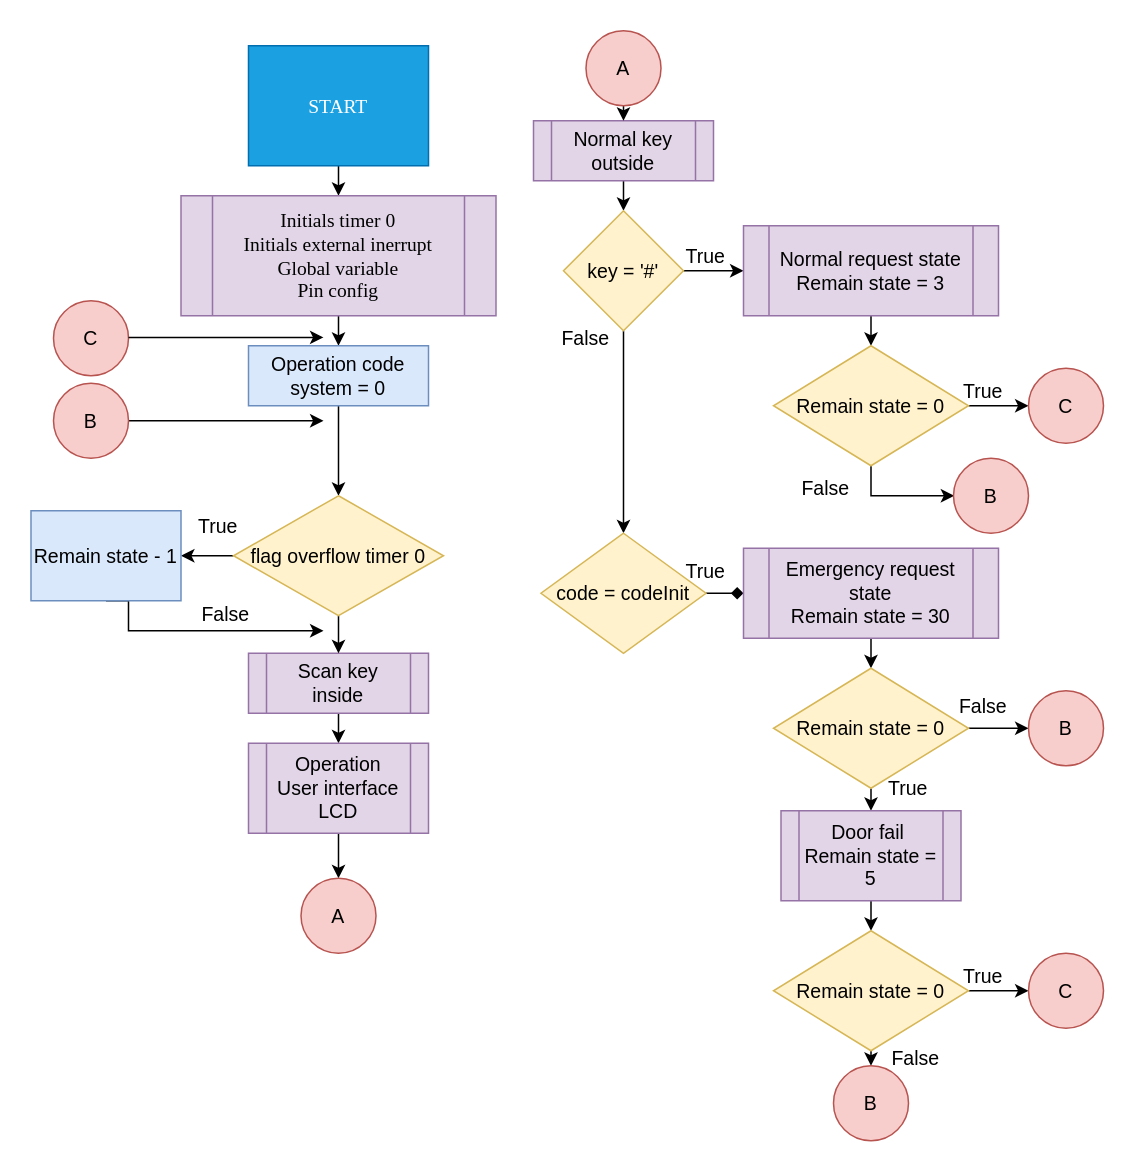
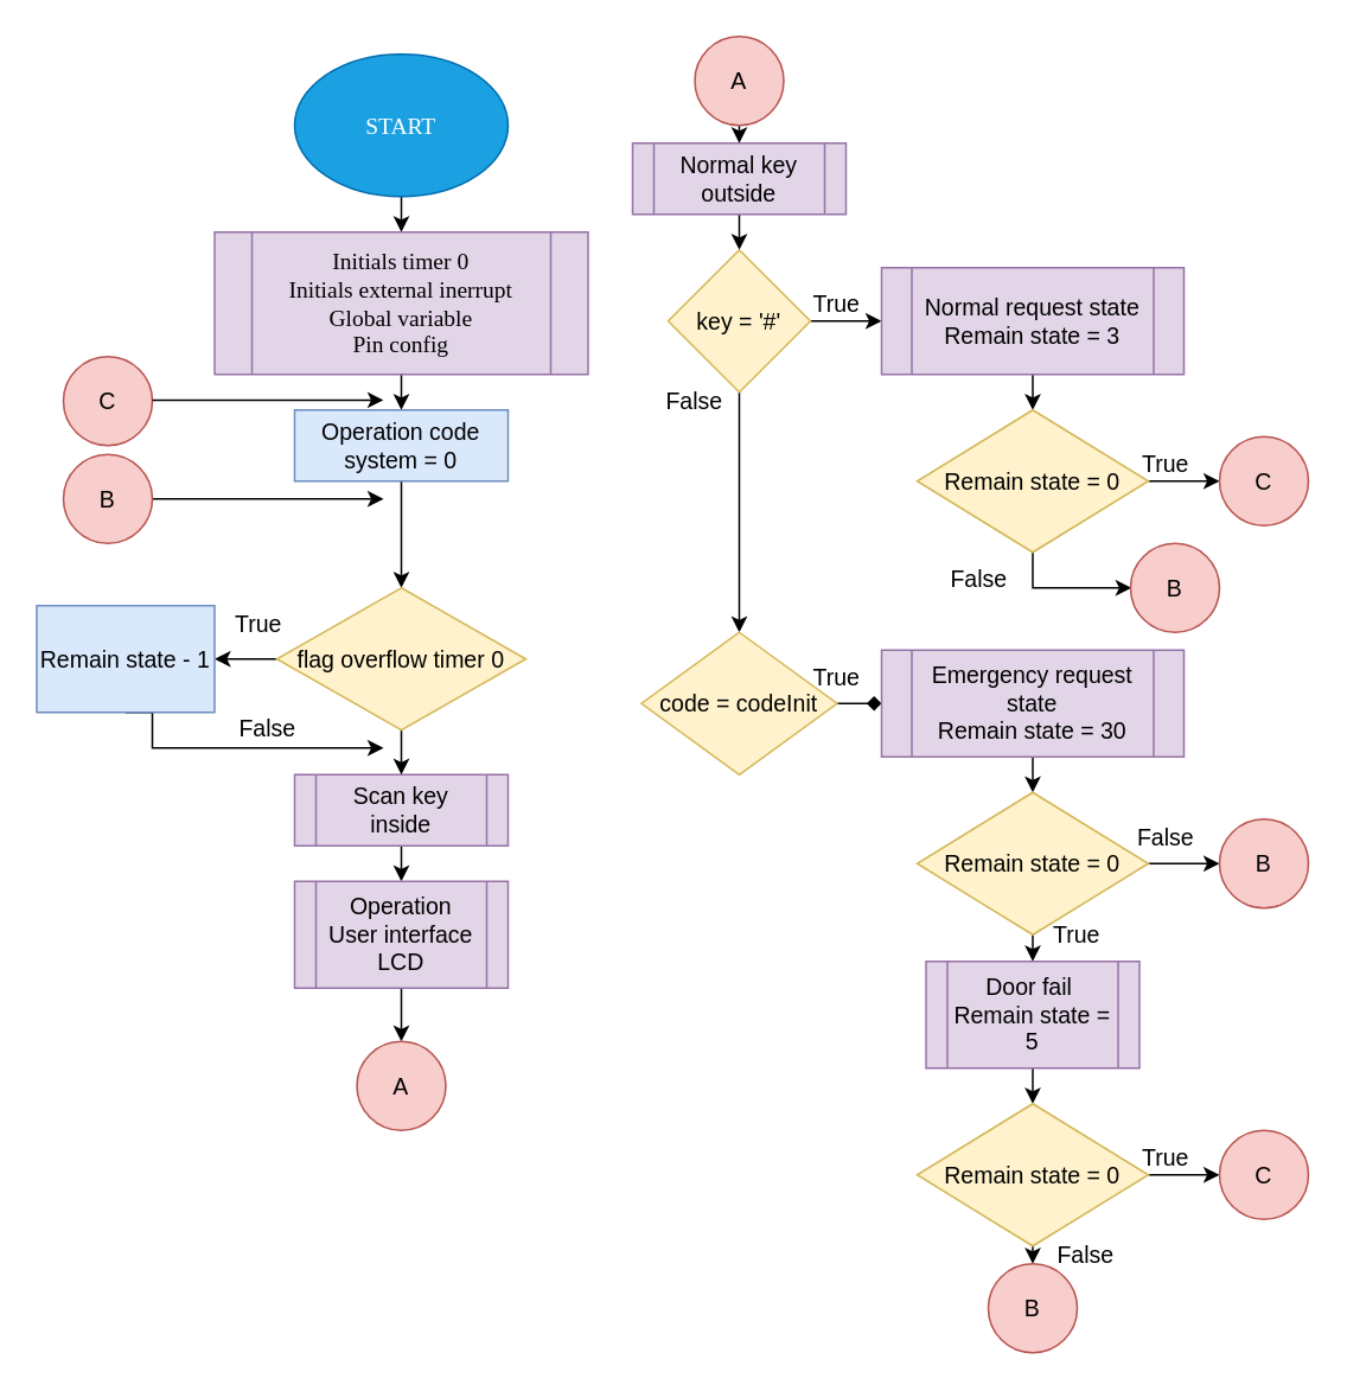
  <mxCell id="0" />
  <mxCell id="1" parent="0" />
  <mxCell id="2" style="edgeStyle=orthogonalEdgeStyle;rounded=0;orthogonalLoop=1;jettySize=auto;html=1;exitX=0.5;exitY=1;exitDx=0;exitDy=0;entryX=0.5;entryY=0;entryDx=0;entryDy=0;fontSize=13;" edge="1" parent="1" source="3" target="5"><mxGeometry relative="1" as="geometry" /></mxCell>
- <mxCell id="3" value="&lt;font face=&quot;Times New Roman&quot; style=&quot;font-size: 13px;&quot;&gt;START&lt;/font&gt;" style="whiteSpace=wrap;html=1;fontSize=13;fillColor=#1ba1e2;fontColor=#ffffff;strokeColor=#006EAF;rounded=0;" vertex="1" parent="1"><mxGeometry x="165" y="30" width="120" height="80" as="geometry" /></mxCell>
+ <mxCell id="3" value="&lt;font face=&quot;Times New Roman&quot; style=&quot;font-size: 13px;&quot;&gt;START&lt;/font&gt;" style="ellipse;whiteSpace=wrap;html=1;fontSize=13;fillColor=#1ba1e2;fontColor=#ffffff;strokeColor=#006EAF;" vertex="1" parent="1"><mxGeometry x="165" y="30" width="120" height="80" as="geometry" /></mxCell>
  <mxCell id="4" style="edgeStyle=orthogonalEdgeStyle;rounded=0;orthogonalLoop=1;jettySize=auto;html=1;exitX=0.5;exitY=1;exitDx=0;exitDy=0;entryX=0.5;entryY=0;entryDx=0;entryDy=0;fontSize=13;" edge="1" parent="1" source="5" target="7"><mxGeometry relative="1" as="geometry" /></mxCell>
  <mxCell id="5" value="&lt;font style=&quot;font-size: 13px;&quot; face=&quot;Times New Roman&quot;&gt;Initials timer 0&lt;br style=&quot;font-size: 13px;&quot;&gt;Initials external inerrupt&lt;br style=&quot;font-size: 13px;&quot;&gt;Global variable&lt;br style=&quot;font-size: 13px;&quot;&gt;Pin config&lt;/font&gt;" style="shape=process;whiteSpace=wrap;html=1;backgroundOutline=1;fontSize=13;fillColor=#e1d5e7;strokeColor=#9673a6;" vertex="1" parent="1"><mxGeometry x="120" y="130" width="210" height="80" as="geometry" /></mxCell>
  <mxCell id="6" style="edgeStyle=orthogonalEdgeStyle;rounded=0;orthogonalLoop=1;jettySize=auto;html=1;exitX=0.5;exitY=1;exitDx=0;exitDy=0;entryX=0.5;entryY=0;entryDx=0;entryDy=0;fontSize=13;" edge="1" parent="1" source="7" target="30"><mxGeometry relative="1" as="geometry" /></mxCell>
  <mxCell id="7" value="&lt;font style=&quot;font-size: 13px;&quot;&gt;Operation code system = 0&lt;/font&gt;" style="rounded=0;whiteSpace=wrap;html=1;fontSize=13;fillColor=#dae8fc;strokeColor=#6c8ebf;" vertex="1" parent="1"><mxGeometry x="165" y="230" width="120" height="40" as="geometry" /></mxCell>
  <mxCell id="8" style="edgeStyle=orthogonalEdgeStyle;rounded=0;orthogonalLoop=1;jettySize=auto;html=1;exitX=0.5;exitY=1;exitDx=0;exitDy=0;entryX=0.5;entryY=0;entryDx=0;entryDy=0;fontSize=13;" edge="1" parent="1" source="9" target="11"><mxGeometry relative="1" as="geometry" /></mxCell>
  <mxCell id="9" value="&lt;font style=&quot;font-size: 13px;&quot;&gt;Scan key&lt;br style=&quot;font-size: 13px;&quot;&gt;inside&lt;/font&gt;" style="shape=process;whiteSpace=wrap;html=1;backgroundOutline=1;fontSize=13;fillColor=#e1d5e7;strokeColor=#9673a6;" vertex="1" parent="1"><mxGeometry x="165" y="435" width="120" height="40" as="geometry" /></mxCell>
  <mxCell id="10" style="edgeStyle=orthogonalEdgeStyle;rounded=0;orthogonalLoop=1;jettySize=auto;html=1;exitX=0.5;exitY=1;exitDx=0;exitDy=0;entryX=0.5;entryY=0;entryDx=0;entryDy=0;fontSize=13;" edge="1" parent="1" source="11" target="31"><mxGeometry relative="1" as="geometry" /></mxCell>
  <mxCell id="11" value="&lt;font style=&quot;font-size: 13px;&quot;&gt;Operation&lt;br style=&quot;font-size: 13px;&quot;&gt;User interface LCD&lt;/font&gt;" style="shape=process;whiteSpace=wrap;html=1;backgroundOutline=1;fontSize=13;fillColor=#e1d5e7;strokeColor=#9673a6;" vertex="1" parent="1"><mxGeometry x="165" y="495" width="120" height="60" as="geometry" /></mxCell>
  <mxCell id="12" style="edgeStyle=orthogonalEdgeStyle;rounded=0;orthogonalLoop=1;jettySize=auto;html=1;exitX=0.5;exitY=1;exitDx=0;exitDy=0;entryX=0.5;entryY=0;entryDx=0;entryDy=0;fontSize=13;" edge="1" parent="1" source="13" target="16"><mxGeometry relative="1" as="geometry" /></mxCell>
  <mxCell id="13" value="Normal key&lt;br style=&quot;font-size: 13px;&quot;&gt;outside" style="shape=process;whiteSpace=wrap;html=1;backgroundOutline=1;fontSize=13;fillColor=#e1d5e7;strokeColor=#9673a6;" vertex="1" parent="1"><mxGeometry x="355" y="80" width="120" height="40" as="geometry" /></mxCell>
  <mxCell id="14" style="edgeStyle=orthogonalEdgeStyle;rounded=0;orthogonalLoop=1;jettySize=auto;html=1;exitX=1;exitY=0.5;exitDx=0;exitDy=0;entryX=0;entryY=0.5;entryDx=0;entryDy=0;fontSize=13;" edge="1" parent="1" source="16" target="18"><mxGeometry relative="1" as="geometry" /></mxCell>
  <mxCell id="15" style="edgeStyle=orthogonalEdgeStyle;rounded=0;orthogonalLoop=1;jettySize=auto;html=1;exitX=0.5;exitY=1;exitDx=0;exitDy=0;entryX=0.5;entryY=0;entryDx=0;entryDy=0;fontSize=13;" edge="1" parent="1" source="16" target="20"><mxGeometry relative="1" as="geometry" /></mxCell>
  <mxCell id="16" value="key = '#'" style="rhombus;whiteSpace=wrap;html=1;fontSize=13;fillColor=#fff2cc;strokeColor=#d6b656;" vertex="1" parent="1"><mxGeometry x="375" y="140" width="80" height="80" as="geometry" /></mxCell>
  <mxCell id="17" style="edgeStyle=orthogonalEdgeStyle;rounded=0;orthogonalLoop=1;jettySize=auto;html=1;exitX=0.5;exitY=1;exitDx=0;exitDy=0;entryX=0.5;entryY=0;entryDx=0;entryDy=0;fontSize=13;" edge="1" parent="1" source="18" target="38"><mxGeometry relative="1" as="geometry" /></mxCell>
  <mxCell id="18" value="Normal request state&lt;br style=&quot;font-size: 13px;&quot;&gt;Remain state = 3" style="shape=process;whiteSpace=wrap;html=1;backgroundOutline=1;fontSize=13;fillColor=#e1d5e7;strokeColor=#9673a6;" vertex="1" parent="1"><mxGeometry x="495" y="150" width="170" height="60" as="geometry" /></mxCell>
  <mxCell id="19" style="edgeStyle=orthogonalEdgeStyle;rounded=0;orthogonalLoop=1;jettySize=auto;html=1;exitX=1;exitY=0.5;exitDx=0;exitDy=0;entryX=0;entryY=0.5;entryDx=0;entryDy=0;fontSize=13;endArrow=diamond;" edge="1" parent="1" source="20" target="22"><mxGeometry relative="1" as="geometry" /></mxCell>
  <mxCell id="20" value="code = codeInit" style="rhombus;whiteSpace=wrap;html=1;fontSize=13;fillColor=#fff2cc;strokeColor=#d6b656;" vertex="1" parent="1"><mxGeometry x="360" y="355" width="110" height="80" as="geometry" /></mxCell>
  <mxCell id="21" style="edgeStyle=orthogonalEdgeStyle;rounded=0;orthogonalLoop=1;jettySize=auto;html=1;exitX=0.5;exitY=1;exitDx=0;exitDy=0;entryX=0.5;entryY=0;entryDx=0;entryDy=0;fontSize=13;" edge="1" parent="1" source="22" target="25"><mxGeometry relative="1" as="geometry" /></mxCell>
  <mxCell id="22" value="Emergency request state&lt;br style=&quot;font-size: 13px;&quot;&gt;Remain state = 30" style="shape=process;whiteSpace=wrap;html=1;backgroundOutline=1;fontSize=13;fillColor=#e1d5e7;strokeColor=#9673a6;" vertex="1" parent="1"><mxGeometry x="495" y="365" width="170" height="60" as="geometry" /></mxCell>
  <mxCell id="23" style="edgeStyle=orthogonalEdgeStyle;rounded=0;orthogonalLoop=1;jettySize=auto;html=1;exitX=0.5;exitY=1;exitDx=0;exitDy=0;entryX=0.5;entryY=0;entryDx=0;entryDy=0;fontSize=13;" edge="1" parent="1" source="25" target="40"><mxGeometry relative="1" as="geometry" /></mxCell>
  <mxCell id="24" style="edgeStyle=orthogonalEdgeStyle;rounded=0;orthogonalLoop=1;jettySize=auto;html=1;exitX=1;exitY=0.5;exitDx=0;exitDy=0;entryX=0;entryY=0.5;entryDx=0;entryDy=0;fontSize=13;" edge="1" parent="1" source="25" target="52"><mxGeometry relative="1" as="geometry" /></mxCell>
  <mxCell id="25" value="Remain state = 0" style="rhombus;whiteSpace=wrap;html=1;fontSize=13;fillColor=#fff2cc;strokeColor=#d6b656;" vertex="1" parent="1"><mxGeometry x="515" y="445" width="130" height="80" as="geometry" /></mxCell>
  <mxCell id="26" value="True" style="text;html=1;strokeColor=none;fillColor=none;align=center;verticalAlign=middle;whiteSpace=wrap;rounded=0;fontSize=13;" vertex="1" parent="1"><mxGeometry x="440" y="155" width="60" height="30" as="geometry" /></mxCell>
  <mxCell id="27" value="False" style="text;html=1;strokeColor=none;fillColor=none;align=center;verticalAlign=middle;whiteSpace=wrap;rounded=0;fontSize=13;" vertex="1" parent="1"><mxGeometry x="360" y="210" width="60" height="30" as="geometry" /></mxCell>
  <mxCell id="28" style="edgeStyle=orthogonalEdgeStyle;rounded=0;orthogonalLoop=1;jettySize=auto;html=1;exitX=0.5;exitY=1;exitDx=0;exitDy=0;entryX=0.5;entryY=0;entryDx=0;entryDy=0;fontSize=13;" edge="1" parent="1" source="30" target="9"><mxGeometry relative="1" as="geometry" /></mxCell>
  <mxCell id="29" style="edgeStyle=orthogonalEdgeStyle;rounded=0;orthogonalLoop=1;jettySize=auto;html=1;exitX=0;exitY=0.5;exitDx=0;exitDy=0;entryX=1;entryY=0.5;entryDx=0;entryDy=0;" edge="1" parent="1" source="30" target="35"><mxGeometry relative="1" as="geometry" /></mxCell>
  <mxCell id="30" value="&lt;font style=&quot;font-size: 13px;&quot;&gt;flag overflow timer 0&lt;/font&gt;" style="rhombus;whiteSpace=wrap;html=1;fontSize=13;fillColor=#fff2cc;strokeColor=#d6b656;" vertex="1" parent="1"><mxGeometry x="155" y="330" width="140" height="80" as="geometry" /></mxCell>
  <mxCell id="31" value="A" style="ellipse;whiteSpace=wrap;html=1;aspect=fixed;fillColor=#f8cecc;strokeColor=#b85450;fontSize=13;" vertex="1" parent="1"><mxGeometry x="200" y="585" width="50" height="50" as="geometry" /></mxCell>
  <mxCell id="32" style="edgeStyle=orthogonalEdgeStyle;rounded=0;orthogonalLoop=1;jettySize=auto;html=1;exitX=0.5;exitY=1;exitDx=0;exitDy=0;entryX=0.5;entryY=0;entryDx=0;entryDy=0;" edge="1" parent="1" source="33" target="13"><mxGeometry relative="1" as="geometry" /></mxCell>
  <mxCell id="33" value="A" style="ellipse;whiteSpace=wrap;html=1;aspect=fixed;fillColor=#f8cecc;strokeColor=#b85450;fontSize=13;" vertex="1" parent="1"><mxGeometry x="390" y="20" width="50" height="50" as="geometry" /></mxCell>
  <mxCell id="34" style="edgeStyle=orthogonalEdgeStyle;rounded=0;orthogonalLoop=1;jettySize=auto;html=1;exitX=0.5;exitY=1;exitDx=0;exitDy=0;" edge="1" parent="1" source="35"><mxGeometry relative="1" as="geometry"><mxPoint x="215" y="420" as="targetPoint" /><Array as="points"><mxPoint x="85" y="420" /></Array></mxGeometry></mxCell>
  <mxCell id="35" value="Remain state - 1" style="rounded=0;whiteSpace=wrap;html=1;fontSize=13;fillColor=#dae8fc;strokeColor=#6c8ebf;" vertex="1" parent="1"><mxGeometry x="20" y="340" width="100" height="60" as="geometry" /></mxCell>
  <mxCell id="36" style="edgeStyle=orthogonalEdgeStyle;rounded=0;orthogonalLoop=1;jettySize=auto;html=1;exitX=0.5;exitY=1;exitDx=0;exitDy=0;fontSize=13;" edge="1" parent="1" source="38"><mxGeometry relative="1" as="geometry"><mxPoint x="635" y="330" as="targetPoint" /></mxGeometry></mxCell>
  <mxCell id="37" style="edgeStyle=orthogonalEdgeStyle;rounded=0;orthogonalLoop=1;jettySize=auto;html=1;exitX=1;exitY=0.5;exitDx=0;exitDy=0;entryX=0;entryY=0.5;entryDx=0;entryDy=0;fontSize=13;" edge="1" parent="1" source="38" target="51"><mxGeometry relative="1" as="geometry" /></mxCell>
  <mxCell id="38" value="Remain state = 0" style="rhombus;whiteSpace=wrap;html=1;fontSize=13;fillColor=#fff2cc;strokeColor=#d6b656;" vertex="1" parent="1"><mxGeometry x="515" y="230" width="130" height="80" as="geometry" /></mxCell>
  <mxCell id="39" style="edgeStyle=orthogonalEdgeStyle;rounded=0;orthogonalLoop=1;jettySize=auto;html=1;exitX=0.5;exitY=1;exitDx=0;exitDy=0;entryX=0.5;entryY=0;entryDx=0;entryDy=0;fontSize=13;" edge="1" parent="1" source="40" target="43"><mxGeometry relative="1" as="geometry" /></mxCell>
  <mxCell id="40" value="Door fail&amp;nbsp;&lt;br style=&quot;font-size: 13px;&quot;&gt;Remain state = 5" style="shape=process;whiteSpace=wrap;html=1;backgroundOutline=1;fontSize=13;fillColor=#e1d5e7;strokeColor=#9673a6;" vertex="1" parent="1"><mxGeometry x="520" y="540" width="120" height="60" as="geometry" /></mxCell>
  <mxCell id="41" style="edgeStyle=orthogonalEdgeStyle;rounded=0;orthogonalLoop=1;jettySize=auto;html=1;exitX=0.5;exitY=1;exitDx=0;exitDy=0;entryX=0.5;entryY=0;entryDx=0;entryDy=0;fontSize=13;" edge="1" parent="1" source="43" target="53"><mxGeometry relative="1" as="geometry" /></mxCell>
  <mxCell id="42" style="edgeStyle=orthogonalEdgeStyle;rounded=0;orthogonalLoop=1;jettySize=auto;html=1;exitX=1;exitY=0.5;exitDx=0;exitDy=0;entryX=0;entryY=0.5;entryDx=0;entryDy=0;fontSize=13;" edge="1" parent="1" source="43" target="54"><mxGeometry relative="1" as="geometry" /></mxCell>
  <mxCell id="43" value="Remain state = 0" style="rhombus;whiteSpace=wrap;html=1;fontSize=13;fillColor=#fff2cc;strokeColor=#d6b656;" vertex="1" parent="1"><mxGeometry x="515" y="620" width="130" height="80" as="geometry" /></mxCell>
  <mxCell id="44" value="True" style="text;html=1;strokeColor=none;fillColor=none;align=center;verticalAlign=middle;whiteSpace=wrap;rounded=0;fontSize=13;" vertex="1" parent="1"><mxGeometry x="440" y="365" width="60" height="30" as="geometry" /></mxCell>
  <mxCell id="45" value="True" style="text;html=1;strokeColor=none;fillColor=none;align=center;verticalAlign=middle;whiteSpace=wrap;rounded=0;fontSize=13;" vertex="1" parent="1"><mxGeometry x="575" y="510" width="60" height="30" as="geometry" /></mxCell>
  <mxCell id="46" style="edgeStyle=orthogonalEdgeStyle;rounded=0;orthogonalLoop=1;jettySize=auto;html=1;exitX=1;exitY=0.5;exitDx=0;exitDy=0;fontSize=13;" edge="1" parent="1" source="47"><mxGeometry relative="1" as="geometry"><mxPoint x="215" y="280" as="targetPoint" /></mxGeometry></mxCell>
  <mxCell id="47" value="B" style="ellipse;whiteSpace=wrap;html=1;aspect=fixed;fillColor=#f8cecc;strokeColor=#b85450;fontSize=13;" vertex="1" parent="1"><mxGeometry x="35" y="255" width="50" height="50" as="geometry" /></mxCell>
  <mxCell id="48" value="B" style="ellipse;whiteSpace=wrap;html=1;aspect=fixed;fillColor=#f8cecc;strokeColor=#b85450;fontSize=13;" vertex="1" parent="1"><mxGeometry x="635" y="305" width="50" height="50" as="geometry" /></mxCell>
  <mxCell id="49" value="C" style="ellipse;whiteSpace=wrap;html=1;aspect=fixed;fillColor=#f8cecc;strokeColor=#b85450;fontSize=13;" vertex="1" parent="1"><mxGeometry x="35" y="200" width="50" height="50" as="geometry" /></mxCell>
  <mxCell id="50" style="edgeStyle=orthogonalEdgeStyle;rounded=0;orthogonalLoop=1;jettySize=auto;html=1;exitX=1;exitY=0.5;exitDx=0;exitDy=0;fontSize=13;" edge="1" parent="1"><mxGeometry relative="1" as="geometry"><mxPoint x="215" y="224.44" as="targetPoint" /><mxPoint x="85" y="224.44" as="sourcePoint" /></mxGeometry></mxCell>
  <mxCell id="51" value="C" style="ellipse;whiteSpace=wrap;html=1;aspect=fixed;fillColor=#f8cecc;strokeColor=#b85450;fontSize=13;" vertex="1" parent="1"><mxGeometry x="685" y="245" width="50" height="50" as="geometry" /></mxCell>
  <mxCell id="52" value="B" style="ellipse;whiteSpace=wrap;html=1;aspect=fixed;fillColor=#f8cecc;strokeColor=#b85450;fontSize=13;" vertex="1" parent="1"><mxGeometry x="685" y="460" width="50" height="50" as="geometry" /></mxCell>
  <mxCell id="53" value="B" style="ellipse;whiteSpace=wrap;html=1;aspect=fixed;fillColor=#f8cecc;strokeColor=#b85450;fontSize=13;" vertex="1" parent="1"><mxGeometry x="555" y="710" width="50" height="50" as="geometry" /></mxCell>
  <mxCell id="54" value="C" style="ellipse;whiteSpace=wrap;html=1;aspect=fixed;fillColor=#f8cecc;strokeColor=#b85450;fontSize=13;" vertex="1" parent="1"><mxGeometry x="685" y="635" width="50" height="50" as="geometry" /></mxCell>
  <mxCell id="55" value="True" style="text;html=1;strokeColor=none;fillColor=none;align=center;verticalAlign=middle;whiteSpace=wrap;rounded=0;fontSize=13;" vertex="1" parent="1"><mxGeometry x="625" y="245" width="60" height="30" as="geometry" /></mxCell>
  <mxCell id="56" value="True" style="text;html=1;strokeColor=none;fillColor=none;align=center;verticalAlign=middle;whiteSpace=wrap;rounded=0;fontSize=13;" vertex="1" parent="1"><mxGeometry x="625" y="635" width="60" height="30" as="geometry" /></mxCell>
  <mxCell id="57" value="False" style="text;html=1;strokeColor=none;fillColor=none;align=center;verticalAlign=middle;whiteSpace=wrap;rounded=0;fontSize=13;" vertex="1" parent="1"><mxGeometry x="520" y="310" width="60" height="30" as="geometry" /></mxCell>
  <mxCell id="58" value="False" style="text;html=1;strokeColor=none;fillColor=none;align=center;verticalAlign=middle;whiteSpace=wrap;rounded=0;fontSize=13;" vertex="1" parent="1"><mxGeometry x="625" y="455" width="60" height="30" as="geometry" /></mxCell>
  <mxCell id="59" value="False" style="text;html=1;strokeColor=none;fillColor=none;align=center;verticalAlign=middle;whiteSpace=wrap;rounded=0;fontSize=13;" vertex="1" parent="1"><mxGeometry x="580" y="690" width="60" height="30" as="geometry" /></mxCell>
  <mxCell id="60" value="True" style="text;html=1;strokeColor=none;fillColor=none;align=center;verticalAlign=middle;whiteSpace=wrap;rounded=0;fontSize=13;" vertex="1" parent="1"><mxGeometry x="115" y="335" width="60" height="30" as="geometry" /></mxCell>
  <mxCell id="61" value="False" style="text;html=1;strokeColor=none;fillColor=none;align=center;verticalAlign=middle;whiteSpace=wrap;rounded=0;fontSize=13;" vertex="1" parent="1"><mxGeometry x="120" y="394" width="60" height="30" as="geometry" /></mxCell>
